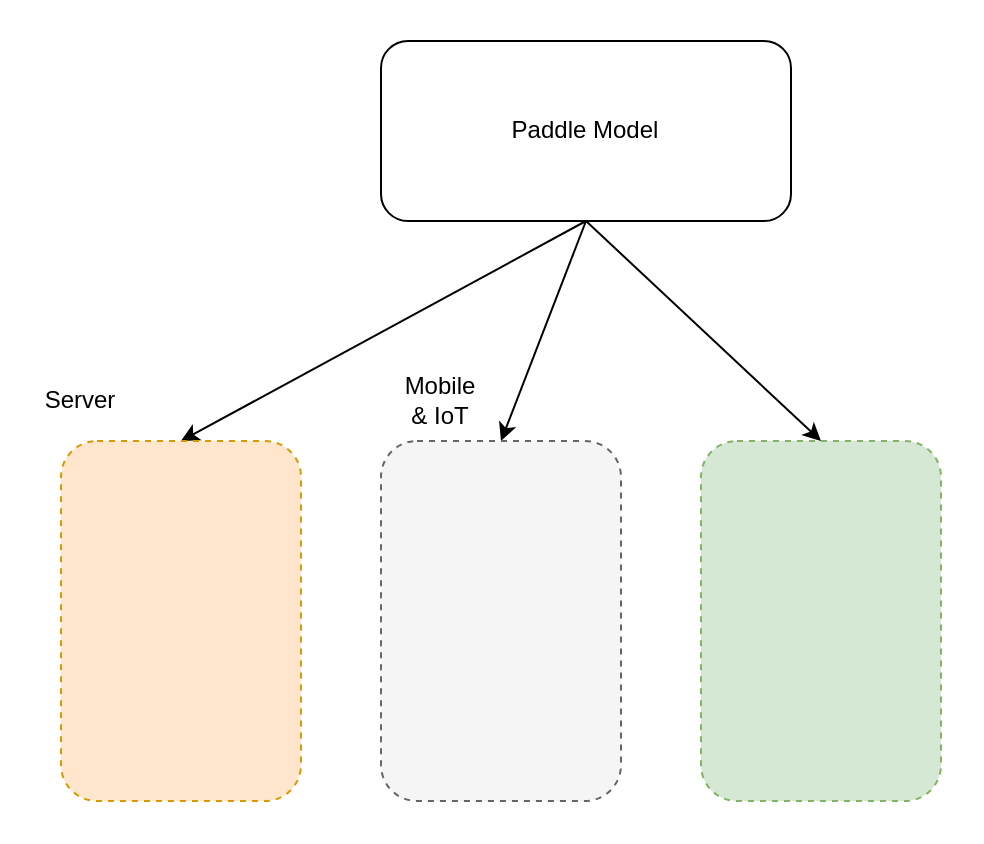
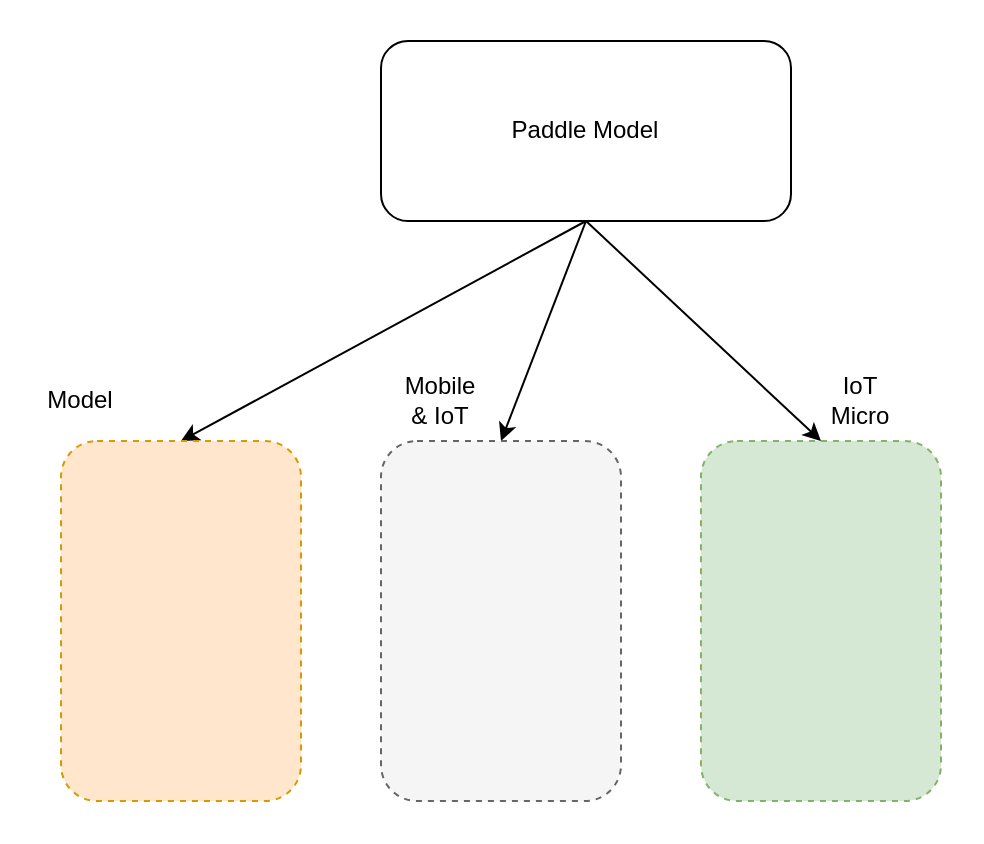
  <mxCell id="0" />
  <mxCell id="1" parent="0" />
  <mxCell id="2" style="rounded=0;orthogonalLoop=1;jettySize=auto;html=1;exitX=0.5;exitY=1;exitDx=0;exitDy=0;entryX=0.5;entryY=0;entryDx=0;entryDy=0;" edge="1" parent="1" source="5" target="6"><mxGeometry relative="1" as="geometry" /></mxCell>
  <mxCell id="3" style="edgeStyle=none;rounded=0;orthogonalLoop=1;jettySize=auto;html=1;exitX=0.5;exitY=1;exitDx=0;exitDy=0;entryX=0.5;entryY=0;entryDx=0;entryDy=0;" edge="1" parent="1" source="5" target="7"><mxGeometry relative="1" as="geometry" /></mxCell>
  <mxCell id="4" style="edgeStyle=none;rounded=0;orthogonalLoop=1;jettySize=auto;html=1;exitX=0.5;exitY=1;exitDx=0;exitDy=0;entryX=0.5;entryY=0;entryDx=0;entryDy=0;" edge="1" parent="1" source="5" target="8"><mxGeometry relative="1" as="geometry" /></mxCell>
  <mxCell id="5" value="Paddle Model" style="rounded=1;whiteSpace=wrap;html=1;" vertex="1" parent="1"><mxGeometry x="190" y="20" width="205" height="90" as="geometry" /></mxCell>
  <mxCell id="6" value="" style="rounded=1;whiteSpace=wrap;html=1;dashed=1;fillColor=#ffe6cc;strokeColor=#d79b00;" vertex="1" parent="1"><mxGeometry x="30" y="220" width="120" height="180" as="geometry" /></mxCell>
  <mxCell id="7" value="" style="rounded=1;whiteSpace=wrap;html=1;dashed=1;fillColor=#f5f5f5;strokeColor=#666666;fontColor=#333333;" vertex="1" parent="1"><mxGeometry x="190" y="220" width="120" height="180" as="geometry" /></mxCell>
  <mxCell id="8" value="" style="rounded=1;whiteSpace=wrap;html=1;dashed=1;fillColor=#d5e8d4;strokeColor=#82b366;" vertex="1" parent="1"><mxGeometry x="350" y="220" width="120" height="180" as="geometry" /></mxCell>
- <mxCell id="9" value="Server" style="text;html=1;strokeColor=none;fillColor=none;align=center;verticalAlign=middle;whiteSpace=wrap;rounded=0;dashed=1;" vertex="1" parent="1"><mxGeometry x="20" y="190" width="40" height="20" as="geometry" /></mxCell>
+ <mxCell id="9" value="Model" style="text;html=1;strokeColor=none;fillColor=none;align=center;verticalAlign=middle;whiteSpace=wrap;rounded=0;dashed=1;" vertex="1" parent="1"><mxGeometry x="20" y="190" width="40" height="20" as="geometry" /></mxCell>
  <mxCell id="10" value="Mobile &amp;amp; IoT" style="text;html=1;strokeColor=none;fillColor=none;align=center;verticalAlign=middle;whiteSpace=wrap;rounded=0;dashed=1;" vertex="1" parent="1"><mxGeometry x="200" y="190" width="40" height="20" as="geometry" /></mxCell>
+ <mxCell id="11" value="IoT Micro" style="text;html=1;strokeColor=none;fillColor=none;align=center;verticalAlign=middle;whiteSpace=wrap;rounded=0;dashed=1;" vertex="1" parent="1"><mxGeometry x="410" y="190" width="40" height="20" as="geometry" /></mxCell>
